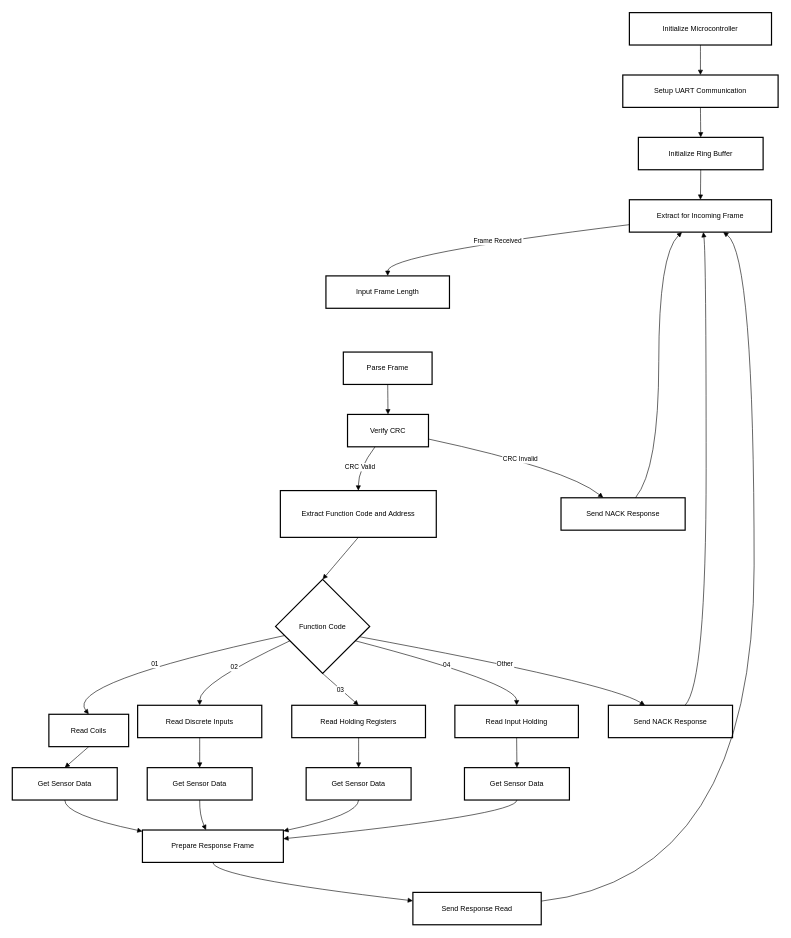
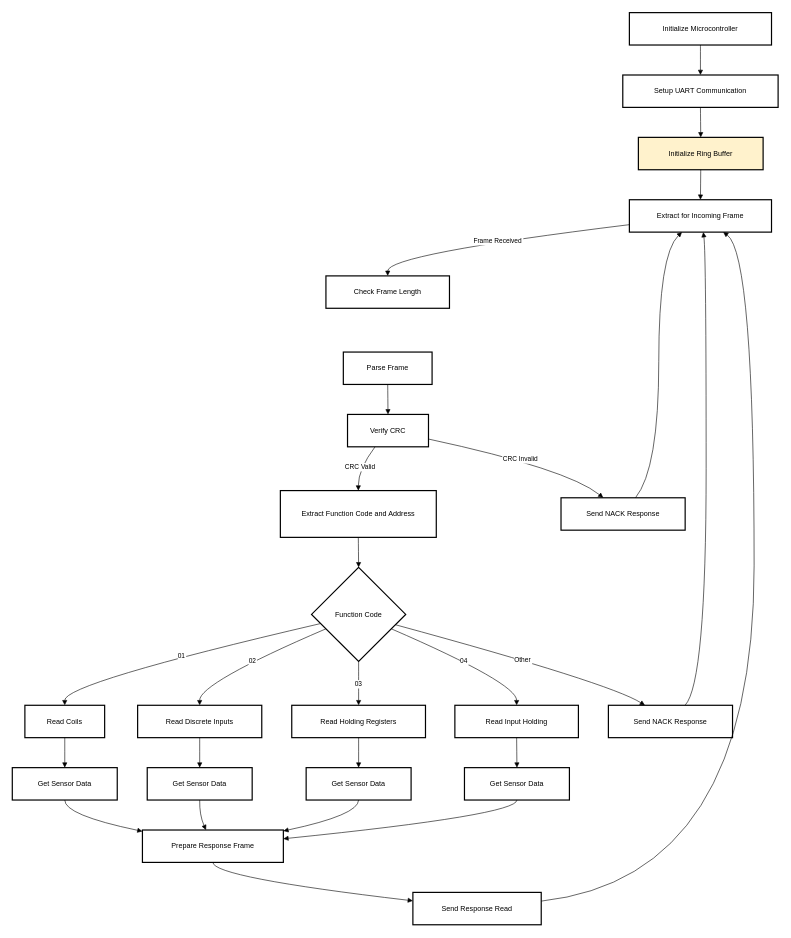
  <mxCell id="0" />
  <mxCell id="1" parent="0" />
  <mxCell id="2" value="Initialize Microcontroller" style="whiteSpace=wrap;strokeWidth=2;" vertex="1" parent="1"><mxGeometry x="1049" y="20" width="237" height="54" as="geometry" /></mxCell>
  <mxCell id="3" value="Setup UART Communication" style="whiteSpace=wrap;strokeWidth=2;" vertex="1" parent="1"><mxGeometry x="1038" y="124" width="259" height="54" as="geometry" /></mxCell>
- <mxCell id="4" value="Initialize Ring Buffer" style="whiteSpace=wrap;strokeWidth=2;" vertex="1" parent="1"><mxGeometry x="1064" y="228" width="208" height="54" as="geometry" /></mxCell>
+ <mxCell id="4" value="Initialize Ring Buffer" style="whiteSpace=wrap;strokeWidth=2;fillColor=#fff2cc;" vertex="1" parent="1"><mxGeometry x="1064" y="228" width="208" height="54" as="geometry" /></mxCell>
  <mxCell id="5" value="Extract for Incoming Frame" style="whiteSpace=wrap;strokeWidth=2;" vertex="1" parent="1"><mxGeometry x="1049" y="332" width="237" height="54" as="geometry" /></mxCell>
- <mxCell id="6" value="Input Frame Length" style="whiteSpace=wrap;strokeWidth=2;" vertex="1" parent="1"><mxGeometry x="543" y="459" width="206" height="54" as="geometry" /></mxCell>
+ <mxCell id="6" value="Check Frame Length" style="whiteSpace=wrap;strokeWidth=2;" vertex="1" parent="1"><mxGeometry x="543" y="459" width="206" height="54" as="geometry" /></mxCell>
  <mxCell id="7" value="Parse Frame" style="whiteSpace=wrap;strokeWidth=2;" vertex="1" parent="1"><mxGeometry x="572" y="586" width="148" height="54" as="geometry" /></mxCell>
  <mxCell id="8" value="Verify CRC" style="whiteSpace=wrap;strokeWidth=2;" vertex="1" parent="1"><mxGeometry x="579" y="690" width="135" height="54" as="geometry" /></mxCell>
  <mxCell id="9" value="Extract Function Code and Address" style="whiteSpace=wrap;strokeWidth=2;" vertex="1" parent="1"><mxGeometry x="467" y="817" width="260" height="78" as="geometry" /></mxCell>
  <mxCell id="10" value="Send NACK Response" style="whiteSpace=wrap;strokeWidth=2;" vertex="1" parent="1"><mxGeometry x="935" y="829" width="207" height="54" as="geometry" /></mxCell>
- <mxCell id="11" value="Function Code" style="rhombus;strokeWidth=2;whiteSpace=wrap;" vertex="1" parent="1"><mxGeometry x="459" y="965" width="157" height="157" as="geometry" /></mxCell>
- <mxCell id="12" value="Read Coils" style="whiteSpace=wrap;strokeWidth=2;" vertex="1" parent="1"><mxGeometry x="81" y="1190" width="133" height="54" as="geometry" /></mxCell>
+ <mxCell id="11" value="Function Code" style="rhombus;strokeWidth=2;whiteSpace=wrap;" vertex="1" parent="1"><mxGeometry x="519" y="945" width="157" height="157" as="geometry" /></mxCell>
+ <mxCell id="12" value="Read Coils" style="whiteSpace=wrap;strokeWidth=2;" vertex="1" parent="1"><mxGeometry x="41" y="1175" width="133" height="54" as="geometry" /></mxCell>
  <mxCell id="13" value="Read Discrete Inputs" style="whiteSpace=wrap;strokeWidth=2;" vertex="1" parent="1"><mxGeometry x="229" y="1175" width="207" height="54" as="geometry" /></mxCell>
  <mxCell id="14" value="Read Holding Registers" style="whiteSpace=wrap;strokeWidth=2;" vertex="1" parent="1"><mxGeometry x="486" y="1175" width="223" height="54" as="geometry" /></mxCell>
  <mxCell id="15" value="Read Input Holding" style="whiteSpace=wrap;strokeWidth=2;" vertex="1" parent="1"><mxGeometry x="758" y="1175" width="206" height="54" as="geometry" /></mxCell>
  <mxCell id="16" value="Send NACK Response" style="whiteSpace=wrap;strokeWidth=2;" vertex="1" parent="1"><mxGeometry x="1014" y="1175" width="207" height="54" as="geometry" /></mxCell>
  <mxCell id="17" value="Get Sensor Data" style="whiteSpace=wrap;strokeWidth=2;" vertex="1" parent="1"><mxGeometry x="20" y="1279" width="175" height="54" as="geometry" /></mxCell>
  <mxCell id="18" value="Get Sensor Data" style="whiteSpace=wrap;strokeWidth=2;" vertex="1" parent="1"><mxGeometry x="245" y="1279" width="175" height="54" as="geometry" /></mxCell>
  <mxCell id="19" value="Get Sensor Data" style="whiteSpace=wrap;strokeWidth=2;" vertex="1" parent="1"><mxGeometry x="510" y="1279" width="175" height="54" as="geometry" /></mxCell>
  <mxCell id="20" value="Get Sensor Data" style="whiteSpace=wrap;strokeWidth=2;" vertex="1" parent="1"><mxGeometry x="774" y="1279" width="175" height="54" as="geometry" /></mxCell>
  <mxCell id="21" value="Prepare Response Frame" style="whiteSpace=wrap;strokeWidth=2;" vertex="1" parent="1"><mxGeometry x="237" y="1383" width="235" height="54" as="geometry" /></mxCell>
  <mxCell id="22" value="Send Response Read" style="whiteSpace=wrap;strokeWidth=2;" vertex="1" parent="1"><mxGeometry x="688" y="1487" width="214" height="54" as="geometry" /></mxCell>
  <mxCell id="23" value="" style="curved=1;startArrow=none;endArrow=block;exitX=0.5;exitY=1;entryX=0.5;entryY=0;" edge="1" parent="1" source="2" target="3"><mxGeometry relative="1" as="geometry"><Array as="points" /></mxGeometry></mxCell>
  <mxCell id="24" value="" style="curved=1;startArrow=none;endArrow=block;exitX=0.5;exitY=1;entryX=0.5;entryY=0;" edge="1" parent="1" source="3" target="4"><mxGeometry relative="1" as="geometry"><Array as="points" /></mxGeometry></mxCell>
  <mxCell id="25" value="" style="curved=1;startArrow=none;endArrow=block;exitX=0.5;exitY=1;entryX=0.5;entryY=0;" edge="1" parent="1" source="4" target="5"><mxGeometry relative="1" as="geometry"><Array as="points" /></mxGeometry></mxCell>
  <mxCell id="26" value="Frame Received" style="curved=1;startArrow=none;endArrow=block;exitX=0;exitY=0.77;entryX=0.5;entryY=0;" edge="1" parent="1" source="5" target="6"><mxGeometry relative="1" as="geometry"><Array as="points"><mxPoint x="646" y="423" /></Array></mxGeometry></mxCell>
  <mxCell id="27" value="" style="curved=1;startArrow=none;endArrow=block;exitX=0.5;exitY=1;entryX=0.5;entryY=0;" edge="1" parent="1" source="7" target="8"><mxGeometry relative="1" as="geometry"><Array as="points" /></mxGeometry></mxCell>
  <mxCell id="28" value="CRC Valid" style="curved=1;startArrow=none;endArrow=block;exitX=0.34;exitY=1;entryX=0.5;entryY=0;" edge="1" parent="1" source="8" target="9"><mxGeometry relative="1" as="geometry"><Array as="points"><mxPoint x="597" y="781" /></Array></mxGeometry></mxCell>
  <mxCell id="29" value="CRC Invalid" style="curved=1;startArrow=none;endArrow=block;exitX=1;exitY=0.76;entryX=0.34;entryY=0;" edge="1" parent="1" source="8" target="10"><mxGeometry relative="1" as="geometry"><Array as="points"><mxPoint x="946" y="781" /></Array></mxGeometry></mxCell>
  <mxCell id="30" value="" style="curved=1;startArrow=none;endArrow=block;exitX=0.5;exitY=1;entryX=0.5;entryY=0;" edge="1" parent="1" source="9" target="11"><mxGeometry relative="1" as="geometry"><Array as="points" /></mxGeometry></mxCell>
  <mxCell id="31" value="01" style="curved=1;startArrow=none;endArrow=block;exitX=0;exitY=0.62;entryX=0.5;entryY=-0.01;" edge="1" parent="1" source="11" target="12"><mxGeometry relative="1" as="geometry"><Array as="points"><mxPoint x="107" y="1138" /></Array></mxGeometry></mxCell>
  <mxCell id="32" value="02" style="curved=1;startArrow=none;endArrow=block;exitX=0;exitY=0.72;entryX=0.5;entryY=-0.01;" edge="1" parent="1" source="11" target="13"><mxGeometry relative="1" as="geometry"><Array as="points"><mxPoint x="332" y="1138" /></Array></mxGeometry></mxCell>
  <mxCell id="33" value="03" style="curved=1;startArrow=none;endArrow=block;exitX=0.5;exitY=1;entryX=0.5;entryY=-0.01;" edge="1" parent="1" source="11" target="14"><mxGeometry relative="1" as="geometry"><Array as="points" /></mxGeometry></mxCell>
  <mxCell id="34" value="04" style="curved=1;startArrow=none;endArrow=block;exitX=1;exitY=0.72;entryX=0.5;entryY=-0.01;" edge="1" parent="1" source="11" target="15"><mxGeometry relative="1" as="geometry"><Array as="points"><mxPoint x="861" y="1138" /></Array></mxGeometry></mxCell>
  <mxCell id="35" value="Other" style="curved=1;startArrow=none;endArrow=block;exitX=1;exitY=0.64;entryX=0.29;entryY=-0.01;" edge="1" parent="1" source="11" target="16"><mxGeometry relative="1" as="geometry"><Array as="points"><mxPoint x="1016" y="1138" /></Array></mxGeometry></mxCell>
  <mxCell id="36" value="" style="curved=1;startArrow=none;endArrow=block;exitX=0.5;exitY=0.99;entryX=0.5;entryY=-0.01;" edge="1" parent="1" source="12" target="17"><mxGeometry relative="1" as="geometry"><Array as="points" /></mxGeometry></mxCell>
  <mxCell id="37" value="" style="curved=1;startArrow=none;endArrow=block;exitX=0.5;exitY=0.99;entryX=0.5;entryY=-0.01;" edge="1" parent="1" source="13" target="18"><mxGeometry relative="1" as="geometry"><Array as="points" /></mxGeometry></mxCell>
  <mxCell id="38" value="" style="curved=1;startArrow=none;endArrow=block;exitX=0.5;exitY=0.99;entryX=0.5;entryY=-0.01;" edge="1" parent="1" source="14" target="19"><mxGeometry relative="1" as="geometry"><Array as="points" /></mxGeometry></mxCell>
  <mxCell id="39" value="" style="curved=1;startArrow=none;endArrow=block;exitX=0.5;exitY=0.99;entryX=0.5;entryY=-0.01;" edge="1" parent="1" source="15" target="20"><mxGeometry relative="1" as="geometry"><Array as="points" /></mxGeometry></mxCell>
  <mxCell id="40" value="" style="curved=1;startArrow=none;endArrow=block;exitX=0.5;exitY=0.99;entryX=0;entryY=0.04;" edge="1" parent="1" source="17" target="21"><mxGeometry relative="1" as="geometry"><Array as="points"><mxPoint x="107" y="1358" /></Array></mxGeometry></mxCell>
  <mxCell id="41" value="" style="curved=1;startArrow=none;endArrow=block;exitX=0.5;exitY=0.99;entryX=0.45;entryY=-0.01;" edge="1" parent="1" source="18" target="21"><mxGeometry relative="1" as="geometry"><Array as="points"><mxPoint x="332" y="1358" /></Array></mxGeometry></mxCell>
  <mxCell id="42" value="" style="curved=1;startArrow=none;endArrow=block;exitX=0.5;exitY=0.99;entryX=1;entryY=0.03;" edge="1" parent="1" source="19" target="21"><mxGeometry relative="1" as="geometry"><Array as="points"><mxPoint x="597" y="1358" /></Array></mxGeometry></mxCell>
  <mxCell id="43" value="" style="curved=1;startArrow=none;endArrow=block;exitX=0.5;exitY=0.99;entryX=1;entryY=0.27;" edge="1" parent="1" source="20" target="21"><mxGeometry relative="1" as="geometry"><Array as="points"><mxPoint x="861" y="1358" /></Array></mxGeometry></mxCell>
  <mxCell id="44" value="" style="curved=1;startArrow=none;endArrow=block;exitX=0.5;exitY=0.99;entryX=0;entryY=0.26;" edge="1" parent="1" source="21" target="22"><mxGeometry relative="1" as="geometry"><Array as="points"><mxPoint x="355" y="1462" /></Array></mxGeometry></mxCell>
  <mxCell id="45" value="" style="curved=1;startArrow=none;endArrow=block;exitX=1;exitY=0.27;entryX=0.66;entryY=1;" edge="1" parent="1" source="22" target="5"><mxGeometry relative="1" as="geometry"><Array as="points"><mxPoint x="1257" y="1462" /><mxPoint x="1257" y="423" /></Array></mxGeometry></mxCell>
  <mxCell id="46" value="" style="curved=1;startArrow=none;endArrow=block;exitX=0.6;exitY=0;entryX=0.37;entryY=1;" edge="1" parent="1" source="10" target="5"><mxGeometry relative="1" as="geometry"><Array as="points"><mxPoint x="1098" y="781" /><mxPoint x="1098" y="423" /></Array></mxGeometry></mxCell>
  <mxCell id="47" value="" style="curved=1;startArrow=none;endArrow=block;exitX=0.62;exitY=-0.01;entryX=0.52;entryY=1;" edge="1" parent="1" source="16" target="5"><mxGeometry relative="1" as="geometry"><Array as="points"><mxPoint x="1177" y="1138" /><mxPoint x="1177" y="423" /></Array></mxGeometry></mxCell>
